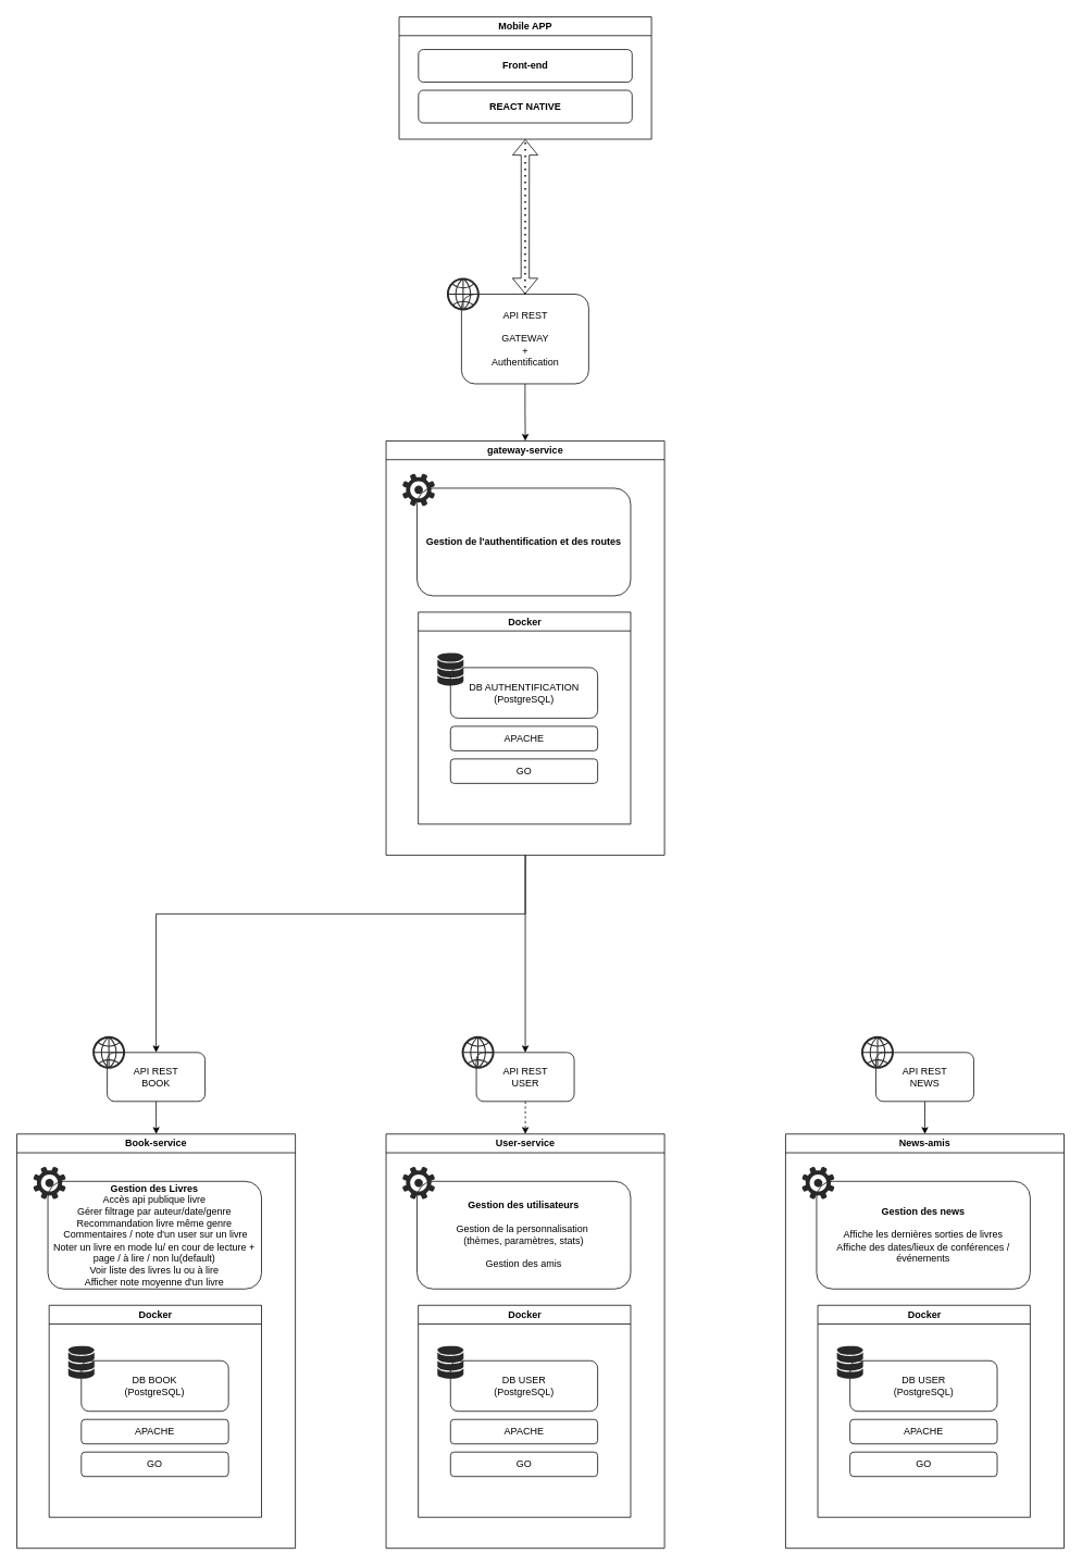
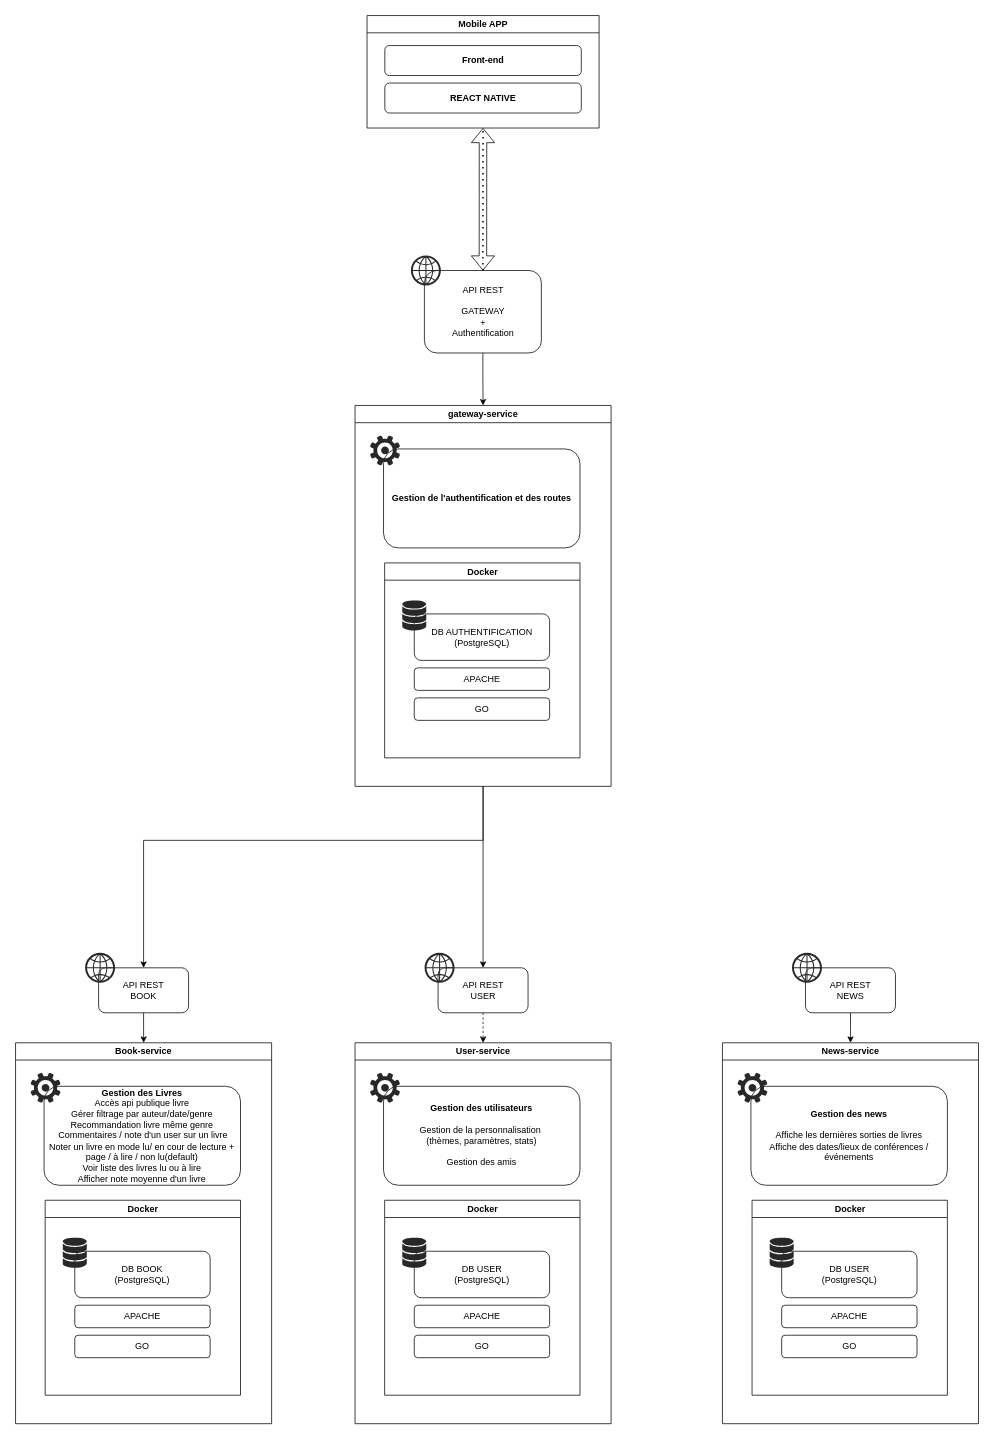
  <mxCell id="0" />
  <mxCell id="1" parent="0" />
  <mxCell id="2" value="" style="shape=flexArrow;endArrow=classic;startArrow=classic;html=1;rounded=0;" edge="1" parent="1" source="39" target="49"><mxGeometry width="100" height="100" relative="1" as="geometry"><mxPoint x="643.75" y="360" as="sourcePoint" /><mxPoint x="643.75" y="170" as="targetPoint" /></mxGeometry></mxCell>
  <mxCell id="3" value="Book-service" style="swimlane;whiteSpace=wrap;html=1;" vertex="1" parent="1"><mxGeometry x="20.25" y="1390" width="341.5" height="508" as="geometry" /></mxCell>
  <mxCell id="4" value="&lt;b&gt;Gestion des Livres&lt;/b&gt;&lt;div&gt;Accès api publique livre&lt;div&gt;Gérer filtrage par auteur/date/genre&lt;/div&gt;&lt;div&gt;Recommandation livre même genre&lt;/div&gt;&lt;div&gt;&amp;nbsp;Commentaires / note d'un user sur un livre&lt;/div&gt;&lt;div&gt;Noter un livre en mode lu/ en cour de lecture + page / à lire / non lu(default)&lt;/div&gt;&lt;div&gt;Voir liste des livres lu ou à lire&lt;/div&gt;&lt;div&gt;Afficher note moyenne d'un livre&lt;/div&gt;&lt;/div&gt;" style="rounded=1;whiteSpace=wrap;html=1;" vertex="1" parent="3"><mxGeometry x="38" y="58" width="262" height="132" as="geometry" /></mxCell>
  <mxCell id="5" value="" style="verticalLabelPosition=bottom;sketch=0;html=1;fillColor=#282828;strokeColor=none;verticalAlign=top;pointerEvents=1;align=center;shape=mxgraph.cisco_safe.security_icons.icon19;" vertex="1" parent="3"><mxGeometry x="20" y="40" width="40" height="40" as="geometry" /></mxCell>
  <mxCell id="6" value="Docker" style="swimlane;whiteSpace=wrap;html=1;" vertex="1" parent="3"><mxGeometry x="39.5" y="210" width="260.5" height="260" as="geometry"><mxRectangle x="39.5" y="210" width="80" height="30" as="alternateBounds" /></mxGeometry></mxCell>
  <mxCell id="7" value="DB BOOK&lt;div&gt;(PostgreSQL)&lt;/div&gt;" style="rounded=1;whiteSpace=wrap;html=1;" vertex="1" parent="6"><mxGeometry x="39.5" y="68" width="180.5" height="62" as="geometry" /></mxCell>
  <mxCell id="8" value="" style="verticalLabelPosition=bottom;sketch=0;html=1;fillColor=#282828;strokeColor=none;verticalAlign=top;pointerEvents=1;align=center;shape=mxgraph.cisco_safe.iot_things_icons.icon7;" vertex="1" parent="6"><mxGeometry x="23.5" y="50" width="32" height="40" as="geometry" /></mxCell>
  <mxCell id="9" value="APACHE" style="rounded=1;whiteSpace=wrap;html=1;" vertex="1" parent="6"><mxGeometry x="39.5" y="140" width="180.5" height="30" as="geometry" /></mxCell>
  <mxCell id="10" value="GO" style="rounded=1;whiteSpace=wrap;html=1;" vertex="1" parent="6"><mxGeometry x="39.5" y="180" width="180.5" height="30" as="geometry" /></mxCell>
  <mxCell id="11" style="edgeStyle=orthogonalEdgeStyle;rounded=0;orthogonalLoop=1;jettySize=auto;html=1;" edge="1" parent="1" source="12" target="3"><mxGeometry relative="1" as="geometry" /></mxCell>
  <mxCell id="12" value="API REST&lt;br&gt;BOOK" style="rounded=1;whiteSpace=wrap;html=1;" vertex="1" parent="1"><mxGeometry x="131" y="1290" width="120" height="60" as="geometry" /></mxCell>
  <mxCell id="13" value="" style="verticalLabelPosition=bottom;sketch=0;html=1;fillColor=#282828;strokeColor=none;verticalAlign=top;pointerEvents=1;align=center;shape=mxgraph.cisco_safe.business_icons.icon14;" vertex="1" parent="1"><mxGeometry x="113" y="1270" width="40" height="40" as="geometry" /></mxCell>
  <mxCell id="14" value="User-service" style="swimlane;whiteSpace=wrap;html=1;" vertex="1" parent="1"><mxGeometry x="473" y="1390" width="341.5" height="508" as="geometry" /></mxCell>
  <mxCell id="15" value="&lt;b&gt;Gestion des utilisateurs&lt;/b&gt;&lt;div&gt;&lt;br&gt;&lt;div&gt;Gestion de la personnalisation&amp;nbsp;&lt;/div&gt;&lt;div&gt;(thèmes, paramètres, stats)&lt;/div&gt;&lt;div&gt;&lt;br&gt;&lt;/div&gt;&lt;div&gt;Gestion des amis&lt;/div&gt;&lt;/div&gt;" style="rounded=1;whiteSpace=wrap;html=1;" vertex="1" parent="14"><mxGeometry x="38" y="58" width="262" height="132" as="geometry" /></mxCell>
  <mxCell id="16" value="" style="verticalLabelPosition=bottom;sketch=0;html=1;fillColor=#282828;strokeColor=none;verticalAlign=top;pointerEvents=1;align=center;shape=mxgraph.cisco_safe.security_icons.icon19;" vertex="1" parent="14"><mxGeometry x="20" y="40" width="40" height="40" as="geometry" /></mxCell>
  <mxCell id="17" value="Docker" style="swimlane;whiteSpace=wrap;html=1;" vertex="1" parent="14"><mxGeometry x="39.5" y="210" width="260.5" height="260" as="geometry"><mxRectangle x="39.5" y="210" width="80" height="30" as="alternateBounds" /></mxGeometry></mxCell>
  <mxCell id="18" value="DB USER&lt;div&gt;(PostgreSQL)&lt;/div&gt;" style="rounded=1;whiteSpace=wrap;html=1;" vertex="1" parent="17"><mxGeometry x="39.5" y="68" width="180.5" height="62" as="geometry" /></mxCell>
  <mxCell id="19" value="" style="verticalLabelPosition=bottom;sketch=0;html=1;fillColor=#282828;strokeColor=none;verticalAlign=top;pointerEvents=1;align=center;shape=mxgraph.cisco_safe.iot_things_icons.icon7;" vertex="1" parent="17"><mxGeometry x="23.5" y="50" width="32" height="40" as="geometry" /></mxCell>
  <mxCell id="20" value="APACHE" style="rounded=1;whiteSpace=wrap;html=1;" vertex="1" parent="17"><mxGeometry x="39.5" y="140" width="180.5" height="30" as="geometry" /></mxCell>
  <mxCell id="21" value="GO" style="rounded=1;whiteSpace=wrap;html=1;" vertex="1" parent="17"><mxGeometry x="39.5" y="180" width="180.5" height="30" as="geometry" /></mxCell>
  <mxCell id="22" style="edgeStyle=orthogonalEdgeStyle;rounded=0;orthogonalLoop=1;jettySize=auto;html=1;dashed=1;" edge="1" parent="1" source="23" target="14"><mxGeometry relative="1" as="geometry" /></mxCell>
  <mxCell id="23" value="API REST&lt;br&gt;USER" style="rounded=1;whiteSpace=wrap;html=1;" vertex="1" parent="1"><mxGeometry x="583.75" y="1290" width="120" height="60" as="geometry" /></mxCell>
  <mxCell id="24" value="" style="verticalLabelPosition=bottom;sketch=0;html=1;fillColor=#282828;strokeColor=none;verticalAlign=top;pointerEvents=1;align=center;shape=mxgraph.cisco_safe.business_icons.icon14;" vertex="1" parent="1"><mxGeometry x="565.75" y="1270" width="40" height="40" as="geometry" /></mxCell>
- <mxCell id="25" value="News-amis" style="swimlane;whiteSpace=wrap;html=1;startSize=23;" vertex="1" parent="1"><mxGeometry x="963" y="1390" width="341.5" height="508" as="geometry" /></mxCell>
+ <mxCell id="25" value="News-service" style="swimlane;whiteSpace=wrap;html=1;startSize=23;" vertex="1" parent="1"><mxGeometry x="963" y="1390" width="341.5" height="508" as="geometry" /></mxCell>
  <mxCell id="26" value="&lt;b&gt;Gestion des news&lt;/b&gt;&lt;div&gt;&lt;br&gt;&lt;/div&gt;&lt;div&gt;Affiche les dernières sorties de livres&lt;/div&gt;&lt;div&gt;Affiche des dates/lieux de conférences / événements&lt;/div&gt;" style="rounded=1;whiteSpace=wrap;html=1;" vertex="1" parent="25"><mxGeometry x="38" y="58" width="262" height="132" as="geometry" /></mxCell>
  <mxCell id="27" value="" style="verticalLabelPosition=bottom;sketch=0;html=1;fillColor=#282828;strokeColor=none;verticalAlign=top;pointerEvents=1;align=center;shape=mxgraph.cisco_safe.security_icons.icon19;" vertex="1" parent="25"><mxGeometry x="20" y="40" width="40" height="40" as="geometry" /></mxCell>
  <mxCell id="28" value="Docker" style="swimlane;whiteSpace=wrap;html=1;" vertex="1" parent="25"><mxGeometry x="39.5" y="210" width="260.5" height="260" as="geometry" /></mxCell>
  <mxCell id="29" value="DB USER&lt;div&gt;(PostgreSQL)&lt;/div&gt;" style="rounded=1;whiteSpace=wrap;html=1;" vertex="1" parent="28"><mxGeometry x="39.5" y="68" width="180.5" height="62" as="geometry" /></mxCell>
  <mxCell id="30" value="" style="verticalLabelPosition=bottom;sketch=0;html=1;fillColor=#282828;strokeColor=none;verticalAlign=top;pointerEvents=1;align=center;shape=mxgraph.cisco_safe.iot_things_icons.icon7;" vertex="1" parent="28"><mxGeometry x="23.5" y="50" width="32" height="40" as="geometry" /></mxCell>
  <mxCell id="31" value="APACHE" style="rounded=1;whiteSpace=wrap;html=1;" vertex="1" parent="28"><mxGeometry x="39.5" y="140" width="180.5" height="30" as="geometry" /></mxCell>
  <mxCell id="32" value="GO" style="rounded=1;whiteSpace=wrap;html=1;" vertex="1" parent="28"><mxGeometry x="39.5" y="180" width="180.5" height="30" as="geometry" /></mxCell>
  <mxCell id="33" style="edgeStyle=orthogonalEdgeStyle;rounded=0;orthogonalLoop=1;jettySize=auto;html=1;" edge="1" parent="1" source="34" target="25"><mxGeometry relative="1" as="geometry" /></mxCell>
  <mxCell id="34" value="API REST&lt;br&gt;NEWS" style="rounded=1;whiteSpace=wrap;html=1;" vertex="1" parent="1"><mxGeometry x="1073.75" y="1290" width="120" height="60" as="geometry" /></mxCell>
  <mxCell id="35" value="" style="verticalLabelPosition=bottom;sketch=0;html=1;fillColor=#282828;strokeColor=none;verticalAlign=top;pointerEvents=1;align=center;shape=mxgraph.cisco_safe.business_icons.icon14;" vertex="1" parent="1"><mxGeometry x="1055.75" y="1270" width="40" height="40" as="geometry" /></mxCell>
  <mxCell id="36" style="edgeStyle=orthogonalEdgeStyle;rounded=0;orthogonalLoop=1;jettySize=auto;html=1;" edge="1" parent="1" source="41" target="12"><mxGeometry relative="1" as="geometry"><Array as="points"><mxPoint x="643" y="794" /><mxPoint x="643" y="1120" /><mxPoint x="191" y="1120" /></Array></mxGeometry></mxCell>
  <mxCell id="37" style="edgeStyle=orthogonalEdgeStyle;rounded=0;orthogonalLoop=1;jettySize=auto;html=1;" edge="1" parent="1" source="41" target="23"><mxGeometry relative="1" as="geometry"><Array as="points"><mxPoint x="644" y="794" /></Array></mxGeometry></mxCell>
  <mxCell id="38" style="edgeStyle=orthogonalEdgeStyle;rounded=0;orthogonalLoop=1;jettySize=auto;html=1;" edge="1" parent="1" source="39" target="41"><mxGeometry relative="1" as="geometry" /></mxCell>
  <mxCell id="39" value="API REST&lt;br&gt;&lt;br&gt;&lt;div&gt;GATEWAY&lt;div&gt;+&lt;/div&gt;&lt;div&gt;Authentification&lt;/div&gt;&lt;/div&gt;" style="rounded=1;whiteSpace=wrap;html=1;" vertex="1" parent="1"><mxGeometry x="565.5" y="360" width="156" height="110" as="geometry" /></mxCell>
  <mxCell id="40" value="" style="verticalLabelPosition=bottom;sketch=0;html=1;fillColor=#282828;strokeColor=none;verticalAlign=top;pointerEvents=1;align=center;shape=mxgraph.cisco_safe.business_icons.icon14;" vertex="1" parent="1"><mxGeometry x="547.5" y="340" width="40" height="40" as="geometry" /></mxCell>
  <mxCell id="41" value="gateway-service" style="swimlane;whiteSpace=wrap;html=1;" vertex="1" parent="1"><mxGeometry x="473" y="540" width="341.5" height="508" as="geometry" /></mxCell>
  <mxCell id="42" value="&lt;b&gt;Gestion de l'authentification et des routes&lt;/b&gt;" style="rounded=1;whiteSpace=wrap;html=1;" vertex="1" parent="41"><mxGeometry x="38" y="58" width="262" height="132" as="geometry" /></mxCell>
  <mxCell id="43" value="" style="verticalLabelPosition=bottom;sketch=0;html=1;fillColor=#282828;strokeColor=none;verticalAlign=top;pointerEvents=1;align=center;shape=mxgraph.cisco_safe.security_icons.icon19;" vertex="1" parent="41"><mxGeometry x="20" y="40" width="40" height="40" as="geometry" /></mxCell>
  <mxCell id="44" value="Docker" style="swimlane;whiteSpace=wrap;html=1;" vertex="1" parent="41"><mxGeometry x="39.5" y="210" width="260.5" height="260" as="geometry" /></mxCell>
  <mxCell id="45" value="DB AUTHENTIFICATION&lt;div&gt;(PostgreSQL)&lt;/div&gt;" style="rounded=1;whiteSpace=wrap;html=1;" vertex="1" parent="44"><mxGeometry x="39.5" y="68" width="180.5" height="62" as="geometry" /></mxCell>
  <mxCell id="46" value="" style="verticalLabelPosition=bottom;sketch=0;html=1;fillColor=#282828;strokeColor=none;verticalAlign=top;pointerEvents=1;align=center;shape=mxgraph.cisco_safe.iot_things_icons.icon7;" vertex="1" parent="44"><mxGeometry x="23.5" y="50" width="32" height="40" as="geometry" /></mxCell>
  <mxCell id="47" value="APACHE" style="rounded=1;whiteSpace=wrap;html=1;" vertex="1" parent="44"><mxGeometry x="39.5" y="140" width="180.5" height="30" as="geometry" /></mxCell>
  <mxCell id="48" value="GO" style="rounded=1;whiteSpace=wrap;html=1;" vertex="1" parent="44"><mxGeometry x="39.5" y="180" width="180.5" height="30" as="geometry" /></mxCell>
  <mxCell id="49" value="Mobile APP" style="swimlane;whiteSpace=wrap;html=1;" vertex="1" parent="1"><mxGeometry x="489" y="20" width="309.5" height="150" as="geometry" /></mxCell>
  <mxCell id="50" value="&lt;b&gt;Front-end&lt;/b&gt;" style="rounded=1;whiteSpace=wrap;html=1;" vertex="1" parent="49"><mxGeometry x="23.75" y="40" width="262" height="40" as="geometry" /></mxCell>
  <mxCell id="51" value="&lt;b&gt;REACT NATIVE&lt;/b&gt;" style="rounded=1;whiteSpace=wrap;html=1;" vertex="1" parent="49"><mxGeometry x="23.75" y="90" width="262" height="40" as="geometry" /></mxCell>
  <mxCell id="52" value="" style="endArrow=none;dashed=1;html=1;dashPattern=1 3;strokeWidth=2;rounded=0;exitX=0.5;exitY=0;exitDx=0;exitDy=0;entryX=0.5;entryY=1;entryDx=0;entryDy=0;" edge="1" parent="1" source="39" target="49"><mxGeometry width="50" height="50" relative="1" as="geometry"><mxPoint x="463" y="180" as="sourcePoint" /><mxPoint x="513" y="130" as="targetPoint" /></mxGeometry></mxCell>
